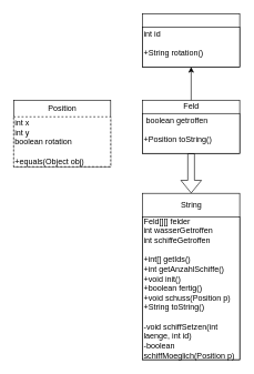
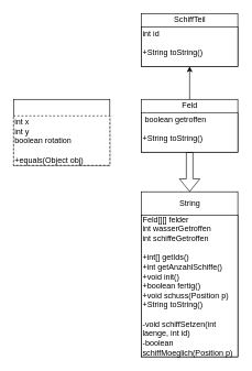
  <mxCell id="0" />
  <mxCell id="1" parent="0" />
  <mxCell id="2" value="" style="group" parent="1" vertex="1" connectable="0"><mxGeometry x="214" y="150" width="146" height="80" as="geometry" /></mxCell>
  <mxCell id="3" value="" style="rounded=0;whiteSpace=wrap;html=1;" parent="2" vertex="1"><mxGeometry width="146" height="80" as="geometry" /></mxCell>
  <mxCell id="4" value="" style="rounded=0;whiteSpace=wrap;html=1;" parent="2" vertex="1"><mxGeometry y="20" width="146" height="60" as="geometry" /></mxCell>
  <mxCell id="5" value="Feld" style="text;html=1;strokeColor=none;fillColor=none;align=center;verticalAlign=middle;whiteSpace=wrap;rounded=0;" parent="2" vertex="1"><mxGeometry x="48.667" width="48.667" height="20" as="geometry" /></mxCell>
  <mxCell id="6" value="" style="group" parent="1" vertex="1" connectable="0"><mxGeometry x="214" y="20" width="146" height="80" as="geometry" /></mxCell>
  <mxCell id="7" value="" style="rounded=0;whiteSpace=wrap;html=1;" parent="6" vertex="1"><mxGeometry width="146" height="80" as="geometry" /></mxCell>
  <mxCell id="8" value="" style="rounded=0;whiteSpace=wrap;html=1;" parent="6" vertex="1"><mxGeometry y="20" width="146" height="60" as="geometry" /></mxCell>
+ <mxCell id="9" value="SchiffTeil" style="text;html=1;strokeColor=none;fillColor=none;align=center;verticalAlign=middle;whiteSpace=wrap;rounded=0;" parent="6" vertex="1"><mxGeometry x="48.667" width="48.667" height="20" as="geometry" /></mxCell>
  <mxCell id="10" value="" style="endArrow=classic;html=1;entryX=0.5;entryY=1;entryDx=0;entryDy=0;exitX=0.5;exitY=0;exitDx=0;exitDy=0;" parent="1" source="5" target="8" edge="1"><mxGeometry width="50" height="50" relative="1" as="geometry"><mxPoint x="250" y="50" as="sourcePoint" /><mxPoint x="300" y="0" as="targetPoint" /></mxGeometry></mxCell>
  <mxCell id="11" value="" style="group" parent="1" vertex="1" connectable="0"><mxGeometry x="214" y="290" width="146" height="250" as="geometry" /></mxCell>
  <mxCell id="12" value="" style="rounded=0;whiteSpace=wrap;html=1;" parent="11" vertex="1"><mxGeometry width="146" height="250" as="geometry" /></mxCell>
  <mxCell id="13" value="" style="rounded=0;whiteSpace=wrap;html=1;" parent="11" vertex="1"><mxGeometry y="35.714" width="146" height="214.286" as="geometry" /></mxCell>
  <mxCell id="14" value="String" style="text;html=1;strokeColor=none;fillColor=none;align=center;verticalAlign=middle;whiteSpace=wrap;rounded=0;" parent="11" vertex="1"><mxGeometry x="48.667" width="48.667" height="35.714" as="geometry" /></mxCell>
  <mxCell id="15" value="Feld[][] felder&lt;br&gt;int wasserGetroffen&lt;br&gt;int schiffeGetroffen&lt;br&gt;&lt;br&gt;+int[] getIds()&lt;br&gt;+int getAnzahlSchiffe()&lt;br&gt;+void init()&lt;br&gt;+boolean fertig()&lt;br&gt;+void schuss(Position p)&lt;br&gt;+String toString()&lt;br&gt;&lt;br&gt;-void schiffSetzen(int laenge, int id)&lt;br&gt;-boolean schiffMoeglich(Position p)" style="text;html=1;strokeColor=none;fillColor=none;align=left;verticalAlign=middle;whiteSpace=wrap;rounded=0;" vertex="1" parent="11"><mxGeometry y="35.714" width="146" height="214.286" as="geometry" /></mxCell>
  <mxCell id="16" value="" style="shape=flexArrow;endArrow=classic;html=1;entryX=0.5;entryY=0;entryDx=0;entryDy=0;exitX=0.5;exitY=1;exitDx=0;exitDy=0;" parent="1" source="4" target="14" edge="1"><mxGeometry width="50" height="50" relative="1" as="geometry"><mxPoint x="250" y="250" as="sourcePoint" /><mxPoint x="300" y="200" as="targetPoint" /></mxGeometry></mxCell>
- <mxCell id="17" value="&amp;nbsp;boolean getroffen&lt;br&gt;&lt;br&gt;+Position toString()" style="text;html=1;strokeColor=none;fillColor=none;align=left;verticalAlign=middle;whiteSpace=wrap;rounded=0;" parent="1" vertex="1"><mxGeometry x="214" y="170" width="146" height="50" as="geometry" /></mxCell>
+ <mxCell id="17" value="&amp;nbsp;boolean getroffen&lt;br&gt;&lt;br&gt;+String toString()" style="text;html=1;strokeColor=none;fillColor=none;align=left;verticalAlign=middle;whiteSpace=wrap;rounded=0;" parent="1" vertex="1"><mxGeometry x="214" y="170" width="146" height="50" as="geometry" /></mxCell>
  <mxCell id="18" value="" style="group" vertex="1" connectable="0" parent="1"><mxGeometry x="20" y="150" width="146" height="100" as="geometry" /></mxCell>
  <mxCell id="19" value="" style="rounded=0;whiteSpace=wrap;html=1;" vertex="1" parent="18"><mxGeometry width="146" height="100" as="geometry" /></mxCell>
  <mxCell id="20" value="int x&lt;br&gt;int y&lt;br&gt;boolean rotation&lt;br&gt;&lt;br&gt;+equals(Object obj)" style="rounded=0;whiteSpace=wrap;html=1;align=left;dashed=1;" vertex="1" parent="18"><mxGeometry y="25" width="146" height="75" as="geometry" /></mxCell>
- <mxCell id="21" value="Position" style="text;html=1;strokeColor=none;fillColor=none;align=center;verticalAlign=middle;whiteSpace=wrap;rounded=0;" vertex="1" parent="18"><mxGeometry x="48.667" width="48.667" height="25" as="geometry" /></mxCell>
- <mxCell id="22" value="int id&lt;br&gt;&lt;br&gt;+String rotation()" style="text;html=1;strokeColor=none;fillColor=none;align=left;verticalAlign=middle;whiteSpace=wrap;rounded=0;" vertex="1" parent="1"><mxGeometry x="214" y="40" width="146" height="50" as="geometry" /></mxCell>
+ <mxCell id="22" value="int id&lt;br&gt;&lt;br&gt;+String toString()" style="text;html=1;strokeColor=none;fillColor=none;align=left;verticalAlign=middle;whiteSpace=wrap;rounded=0;" vertex="1" parent="1"><mxGeometry x="214" y="40" width="146" height="50" as="geometry" /></mxCell>
